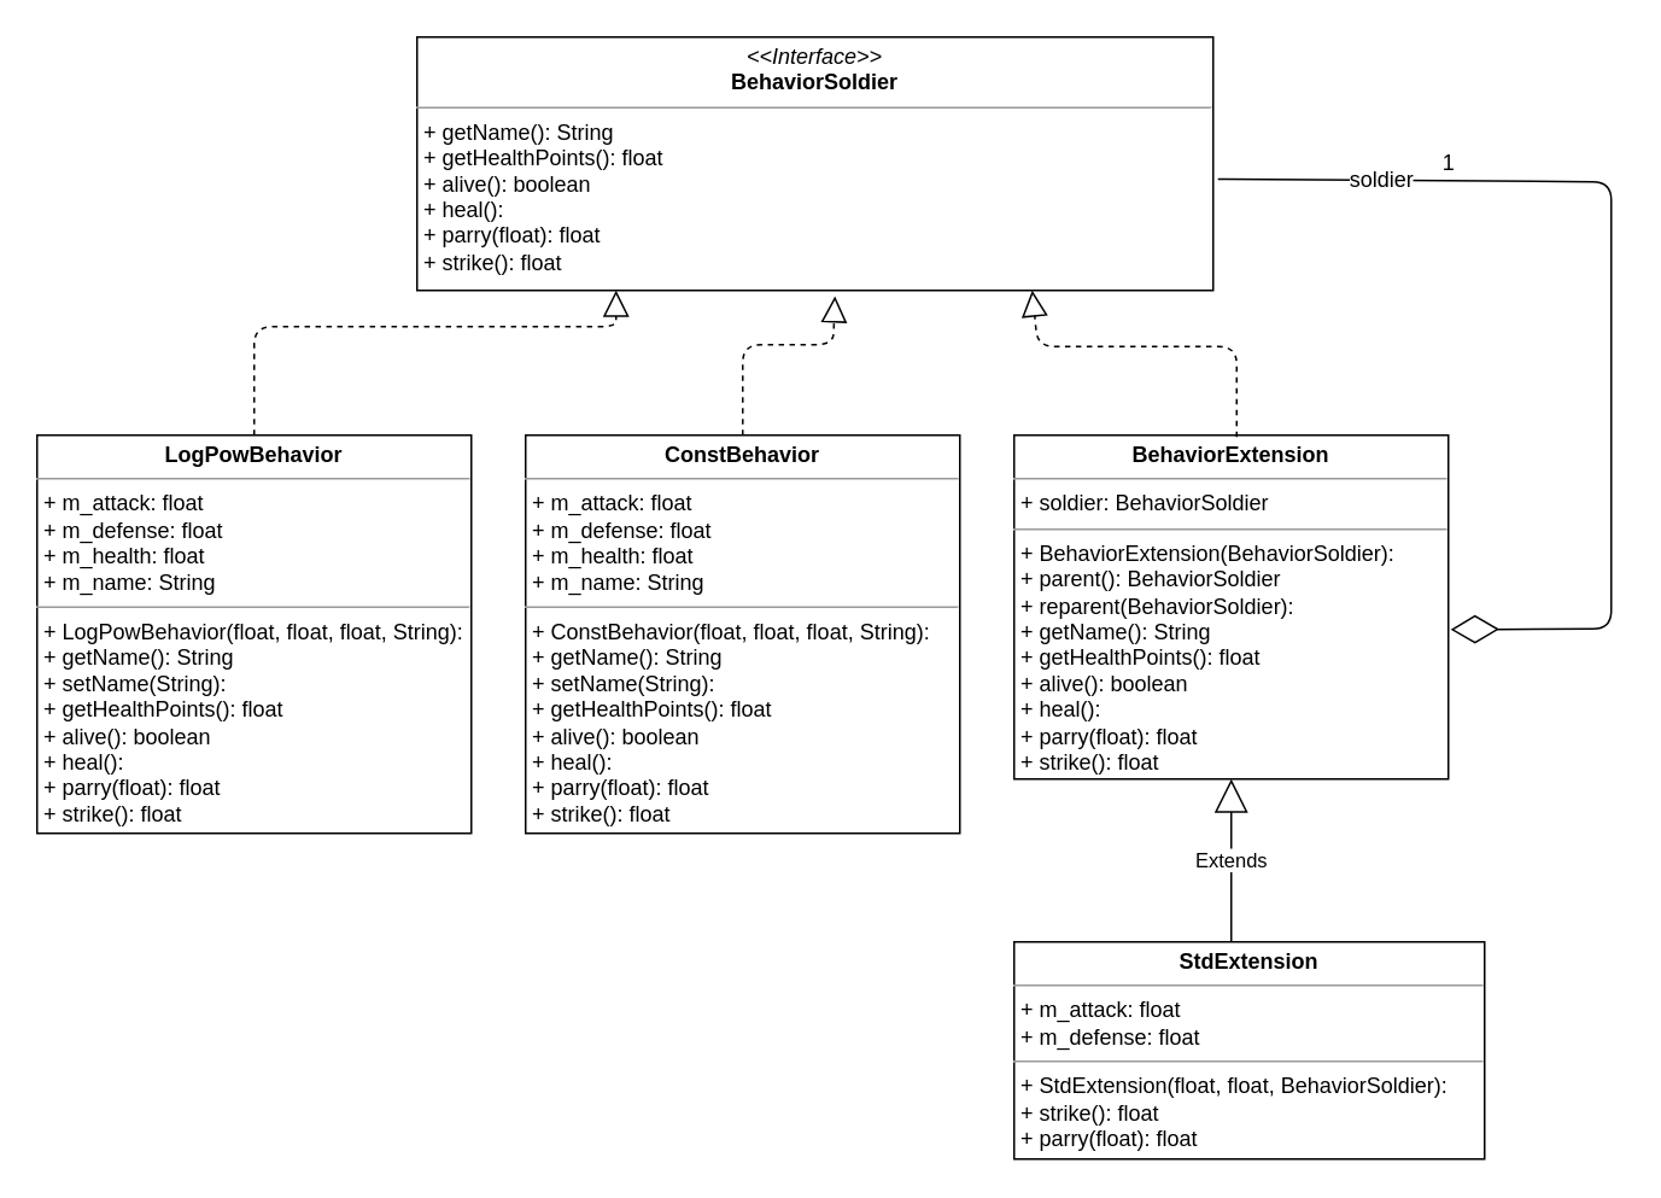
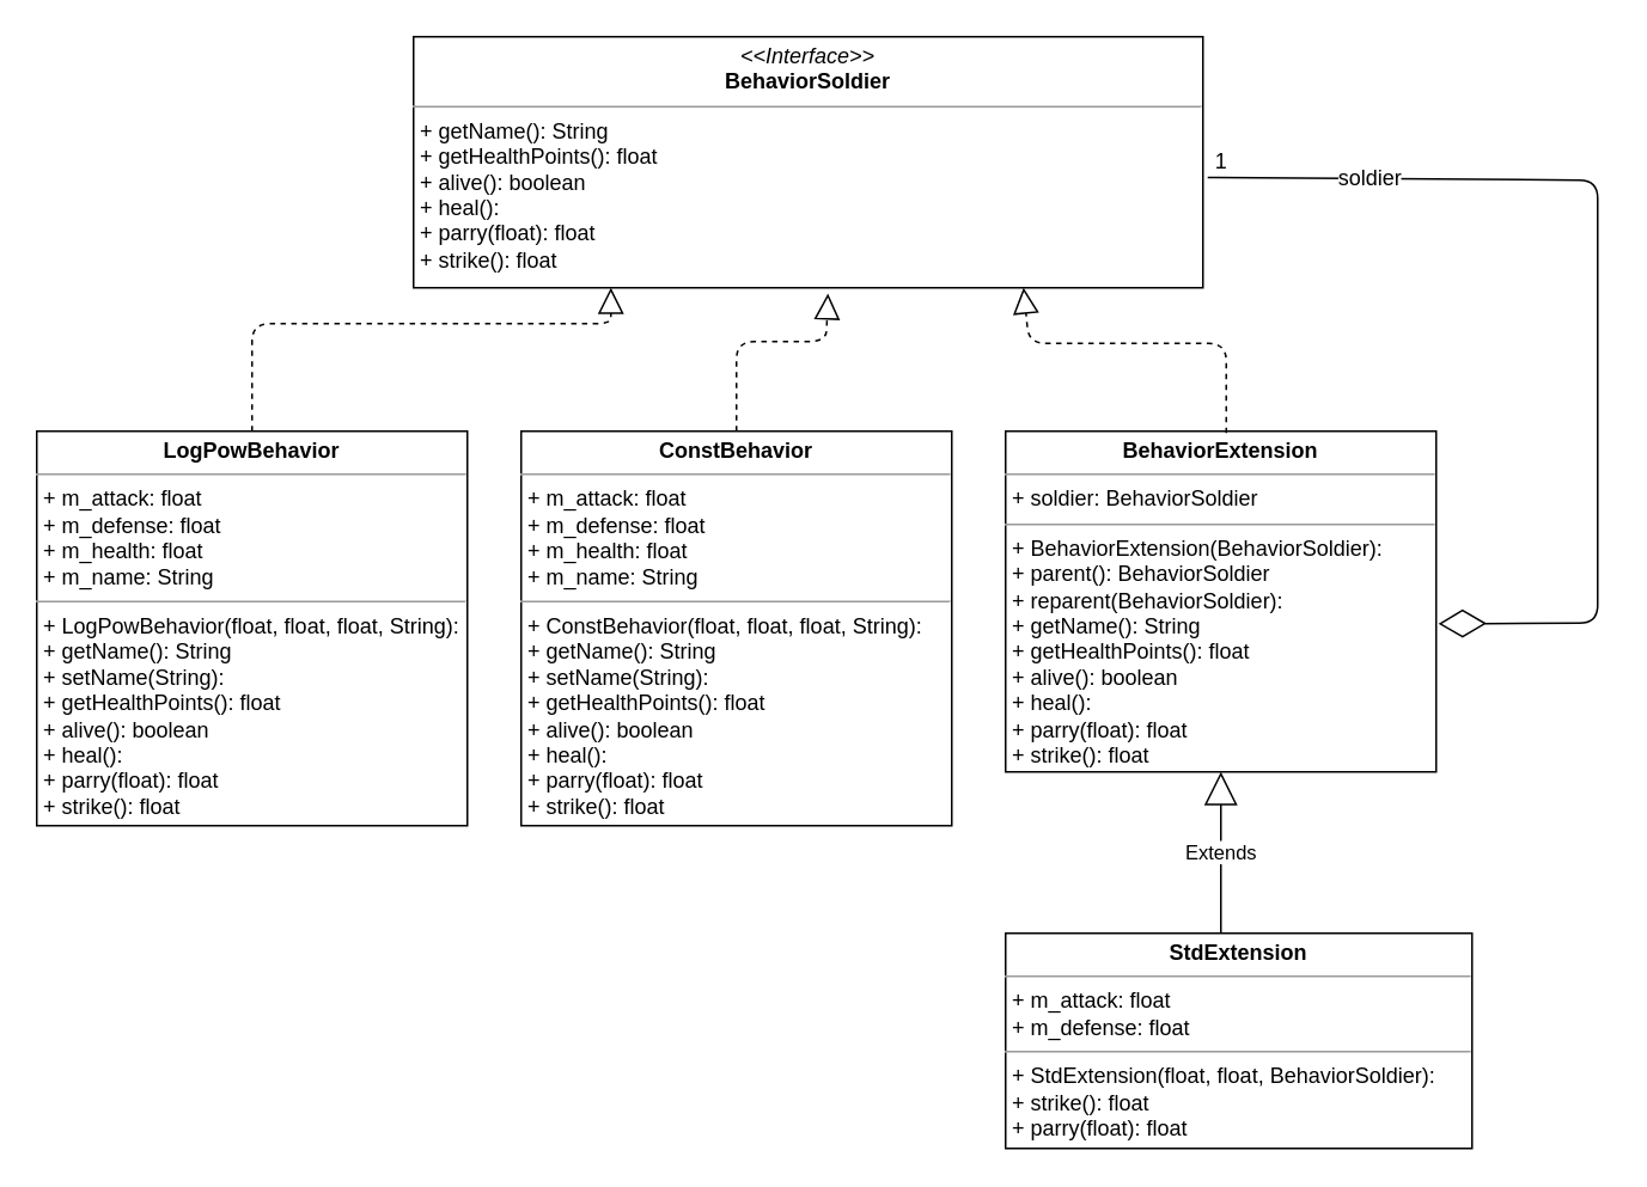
  <mxCell id="0" />
  <mxCell id="1" parent="0" />
  <mxCell id="2" value="&lt;p style=&quot;margin: 0px ; margin-top: 4px ; text-align: center&quot;&gt;&lt;i&gt;&amp;lt;&amp;lt;Interface&amp;gt;&amp;gt;&lt;/i&gt;&lt;br&gt;&lt;b&gt;BehaviorSoldier&lt;/b&gt;&lt;/p&gt;&lt;hr size=&quot;1&quot;&gt;&lt;p style=&quot;margin: 0px ; margin-left: 4px&quot;&gt;+ getName(): String&lt;br&gt;+ getHealthPoints(): float&lt;/p&gt;&lt;p style=&quot;margin: 0px ; margin-left: 4px&quot;&gt;+ alive(): boolean&lt;/p&gt;&lt;p style=&quot;margin: 0px ; margin-left: 4px&quot;&gt;&lt;span&gt;+ heal():&amp;nbsp;&lt;/span&gt;&lt;br&gt;&lt;/p&gt;&lt;p style=&quot;margin: 0px ; margin-left: 4px&quot;&gt;+ parry(float):&amp;nbsp;float&lt;br&gt;+ strike(): float&lt;br&gt;&lt;/p&gt;" style="verticalAlign=top;align=left;overflow=fill;fontSize=12;fontFamily=Helvetica;html=1;" parent="1" vertex="1"><mxGeometry x="230" y="20" width="440" height="140" as="geometry" /></mxCell>
  <mxCell id="3" value="&lt;p style=&quot;margin: 0px ; margin-top: 4px ; text-align: center&quot;&gt;&lt;b&gt;LogPowBehavior&lt;/b&gt;&lt;br&gt;&lt;/p&gt;&lt;hr size=&quot;1&quot;&gt;&lt;p style=&quot;margin: 0px ; margin-left: 4px&quot;&gt;&lt;span&gt;+ m_attack: float&lt;/span&gt;&lt;br&gt;&lt;/p&gt;&lt;p style=&quot;margin: 0px 0px 0px 4px&quot;&gt;+ m_defense: float&lt;br&gt;&lt;/p&gt;&lt;p style=&quot;margin: 0px 0px 0px 4px&quot;&gt;+ m_health: float&lt;br&gt;&lt;/p&gt;&lt;p style=&quot;margin: 0px 0px 0px 4px&quot;&gt;+ m_name: String&lt;/p&gt;&lt;hr size=&quot;1&quot;&gt;&lt;p style=&quot;margin: 0px ; margin-left: 4px&quot;&gt;+ LogPowBehavior(float, float,&amp;nbsp;float,&amp;nbsp;String):&amp;nbsp;&lt;/p&gt;&lt;p style=&quot;margin: 0px 0px 0px 4px&quot;&gt;+ getName(): String&lt;/p&gt;&lt;p style=&quot;margin: 0px 0px 0px 4px&quot;&gt;+ setName(String):&amp;nbsp;&lt;br&gt;+ getHealthPoints(): float&lt;/p&gt;&lt;p style=&quot;margin: 0px 0px 0px 4px&quot;&gt;+ alive(): boolean&lt;/p&gt;&lt;p style=&quot;margin: 0px 0px 0px 4px&quot;&gt;+ heal():&amp;nbsp;&lt;br&gt;&lt;/p&gt;&lt;p style=&quot;margin: 0px 0px 0px 4px&quot;&gt;+ parry(float):&amp;nbsp;float&lt;br&gt;+ strike(): float&lt;/p&gt;" style="verticalAlign=top;align=left;overflow=fill;fontSize=12;fontFamily=Helvetica;html=1;" parent="1" vertex="1"><mxGeometry x="20" y="240" width="240" height="220" as="geometry" /></mxCell>
  <mxCell id="4" value="" style="endArrow=block;dashed=1;endFill=0;endSize=12;html=1;exitX=0.5;exitY=0;exitDx=0;exitDy=0;entryX=0.25;entryY=1;entryDx=0;entryDy=0;" parent="1" source="3" target="2" edge="1"><mxGeometry width="160" relative="1" as="geometry"><mxPoint x="100" y="180" as="sourcePoint" /><mxPoint x="300" y="180" as="targetPoint" /><Array as="points"><mxPoint x="140" y="180" /><mxPoint x="340" y="180" /></Array></mxGeometry></mxCell>
  <mxCell id="5" value="&lt;p style=&quot;margin: 0px ; margin-top: 4px ; text-align: center&quot;&gt;&lt;b&gt;ConstBehavior&lt;/b&gt;&lt;br&gt;&lt;/p&gt;&lt;hr size=&quot;1&quot;&gt;&lt;p style=&quot;margin: 0px ; margin-left: 4px&quot;&gt;+ m_attack: float&lt;/p&gt;&lt;p style=&quot;margin: 0px ; margin-left: 4px&quot;&gt;+ m_defense: float&lt;br&gt;&lt;/p&gt;&lt;p style=&quot;margin: 0px ; margin-left: 4px&quot;&gt;+ m_health: float&lt;br&gt;&lt;/p&gt;&lt;p style=&quot;margin: 0px ; margin-left: 4px&quot;&gt;+ m_name: String&lt;br&gt;&lt;/p&gt;&lt;hr size=&quot;1&quot;&gt;&lt;p style=&quot;margin: 0px ; margin-left: 4px&quot;&gt;+ ConstBehavior(float, float, float, String):&amp;nbsp;&lt;/p&gt;&lt;p style=&quot;margin: 0px 0px 0px 4px&quot;&gt;+ getName(): String&lt;/p&gt;&lt;p style=&quot;margin: 0px 0px 0px 4px&quot;&gt;+ setName(String):&amp;nbsp;&lt;br&gt;+ getHealthPoints(): float&lt;/p&gt;&lt;p style=&quot;margin: 0px 0px 0px 4px&quot;&gt;+ alive(): boolean&lt;/p&gt;&lt;p style=&quot;margin: 0px 0px 0px 4px&quot;&gt;+ heal():&amp;nbsp;&lt;br&gt;&lt;/p&gt;&lt;p style=&quot;margin: 0px 0px 0px 4px&quot;&gt;+ parry(float):&amp;nbsp;float&lt;br&gt;+ strike(): float&lt;/p&gt;" style="verticalAlign=top;align=left;overflow=fill;fontSize=12;fontFamily=Helvetica;html=1;" parent="1" vertex="1"><mxGeometry x="290" y="240" width="240" height="220" as="geometry" /></mxCell>
  <mxCell id="6" value="" style="endArrow=block;dashed=1;endFill=0;endSize=12;html=1;exitX=0.5;exitY=0;exitDx=0;exitDy=0;entryX=0.525;entryY=1.023;entryDx=0;entryDy=0;entryPerimeter=0;" parent="1" source="5" target="2" edge="1"><mxGeometry width="160" relative="1" as="geometry"><mxPoint x="150" y="250" as="sourcePoint" /><mxPoint x="297" y="159" as="targetPoint" /><Array as="points"><mxPoint x="410" y="190" /><mxPoint x="460" y="190" /></Array></mxGeometry></mxCell>
  <mxCell id="7" value="&lt;p style=&quot;margin: 0px ; margin-top: 4px ; text-align: center&quot;&gt;&lt;b&gt;BehaviorExtension&lt;/b&gt;&lt;/p&gt;&lt;hr size=&quot;1&quot;&gt;&lt;p style=&quot;margin: 0px ; margin-left: 4px&quot;&gt;+ soldier: BehaviorSoldier&lt;/p&gt;&lt;hr size=&quot;1&quot;&gt;&lt;p style=&quot;margin: 0px ; margin-left: 4px&quot;&gt;+ BehaviorExtension(BehaviorSoldier):&amp;nbsp;&lt;/p&gt;&lt;p style=&quot;margin: 0px ; margin-left: 4px&quot;&gt;+&amp;nbsp;parent():&amp;nbsp;BehaviorSoldier&lt;/p&gt;&lt;p style=&quot;margin: 0px ; margin-left: 4px&quot;&gt;+&amp;nbsp;reparent(BehaviorSoldier):&amp;nbsp;&lt;br&gt;&lt;/p&gt;&lt;p style=&quot;margin: 0px 0px 0px 4px&quot;&gt;+ getName(): String&lt;br&gt;+ getHealthPoints(): float&lt;/p&gt;&lt;p style=&quot;margin: 0px 0px 0px 4px&quot;&gt;+ alive(): boolean&lt;/p&gt;&lt;p style=&quot;margin: 0px 0px 0px 4px&quot;&gt;+ heal():&amp;nbsp;&lt;br&gt;&lt;/p&gt;&lt;p style=&quot;margin: 0px 0px 0px 4px&quot;&gt;+ parry(float):&amp;nbsp;float&lt;br&gt;+ strike(): float&lt;/p&gt;" style="verticalAlign=top;align=left;overflow=fill;fontSize=12;fontFamily=Helvetica;html=1;" parent="1" vertex="1"><mxGeometry x="560" y="240" width="240" height="190" as="geometry" /></mxCell>
  <mxCell id="8" value="" style="endArrow=block;dashed=1;endFill=0;endSize=12;html=1;exitX=0.5;exitY=0;exitDx=0;exitDy=0;" parent="1" edge="1"><mxGeometry width="160" relative="1" as="geometry"><mxPoint x="683" y="241" as="sourcePoint" /><mxPoint x="570" y="160" as="targetPoint" /><Array as="points"><mxPoint x="683" y="191" /><mxPoint x="573" y="191" /></Array></mxGeometry></mxCell>
  <mxCell id="9" value="&lt;p style=&quot;margin: 0px ; margin-top: 4px ; text-align: center&quot;&gt;&lt;b&gt;StdExtension&lt;/b&gt;&lt;br&gt;&lt;/p&gt;&lt;hr size=&quot;1&quot;&gt;&lt;p style=&quot;margin: 0px ; margin-left: 4px&quot;&gt;&lt;span&gt;+ m_attack: float&lt;/span&gt;&lt;br&gt;&lt;/p&gt;&lt;p style=&quot;margin: 0px 0px 0px 4px&quot;&gt;+ m_defense: float&lt;br&gt;&lt;/p&gt;&lt;hr size=&quot;1&quot;&gt;&lt;p style=&quot;margin: 0px ; margin-left: 4px&quot;&gt;+&amp;nbsp;&lt;span style=&quot;text-align: center&quot;&gt;StdExtension&lt;/span&gt;(float, float,&amp;nbsp;BehaviorSoldier):&amp;nbsp;&lt;/p&gt;&lt;p style=&quot;margin: 0px 0px 0px 4px&quot;&gt;+ strike(): float&lt;/p&gt;&lt;p style=&quot;margin: 0px 0px 0px 4px&quot;&gt;+ parry(float):&amp;nbsp;float&lt;/p&gt;" style="verticalAlign=top;align=left;overflow=fill;fontSize=12;fontFamily=Helvetica;html=1;" parent="1" vertex="1"><mxGeometry x="560" y="520" width="260" height="120" as="geometry" /></mxCell>
  <mxCell id="10" value="Extends" style="endArrow=block;endSize=16;endFill=0;html=1;entryX=0.5;entryY=1;entryDx=0;entryDy=0;" parent="1" target="7" edge="1"><mxGeometry width="160" relative="1" as="geometry"><mxPoint x="680" y="520" as="sourcePoint" /><mxPoint x="840" y="520" as="targetPoint" /></mxGeometry></mxCell>
  <mxCell id="11" value="" style="endArrow=diamondThin;endFill=0;endSize=24;html=1;entryX=1.005;entryY=0.565;entryDx=0;entryDy=0;entryPerimeter=0;exitX=1.006;exitY=0.561;exitDx=0;exitDy=0;exitPerimeter=0;" parent="1" source="2" target="7" edge="1"><mxGeometry width="160" relative="1" as="geometry"><mxPoint x="970" y="349.76" as="sourcePoint" /><mxPoint x="810" y="350.23" as="targetPoint" /><Array as="points"><mxPoint x="890" y="100" /><mxPoint x="890" y="347" /></Array></mxGeometry></mxCell>
  <mxCell id="12" value="soldier" style="text;html=1;align=center;verticalAlign=middle;resizable=0;points=[];labelBackgroundColor=#ffffff;" parent="11" vertex="1" connectable="0"><mxGeometry x="-0.673" y="1" relative="1" as="geometry"><mxPoint as="offset" /></mxGeometry></mxCell>
- <mxCell id="13" value="1" style="text;html=1;align=center;verticalAlign=middle;resizable=0;points=[];autosize=1;" parent="1" vertex="1"><mxGeometry x="790" y="80" width="20" height="20" as="geometry" /></mxCell>
+ <mxCell id="13" value="1" style="text;html=1;align=center;verticalAlign=middle;resizable=0;points=[];autosize=1;" parent="1" vertex="1"><mxGeometry x="670" y="80" width="20" height="20" as="geometry" /></mxCell>
